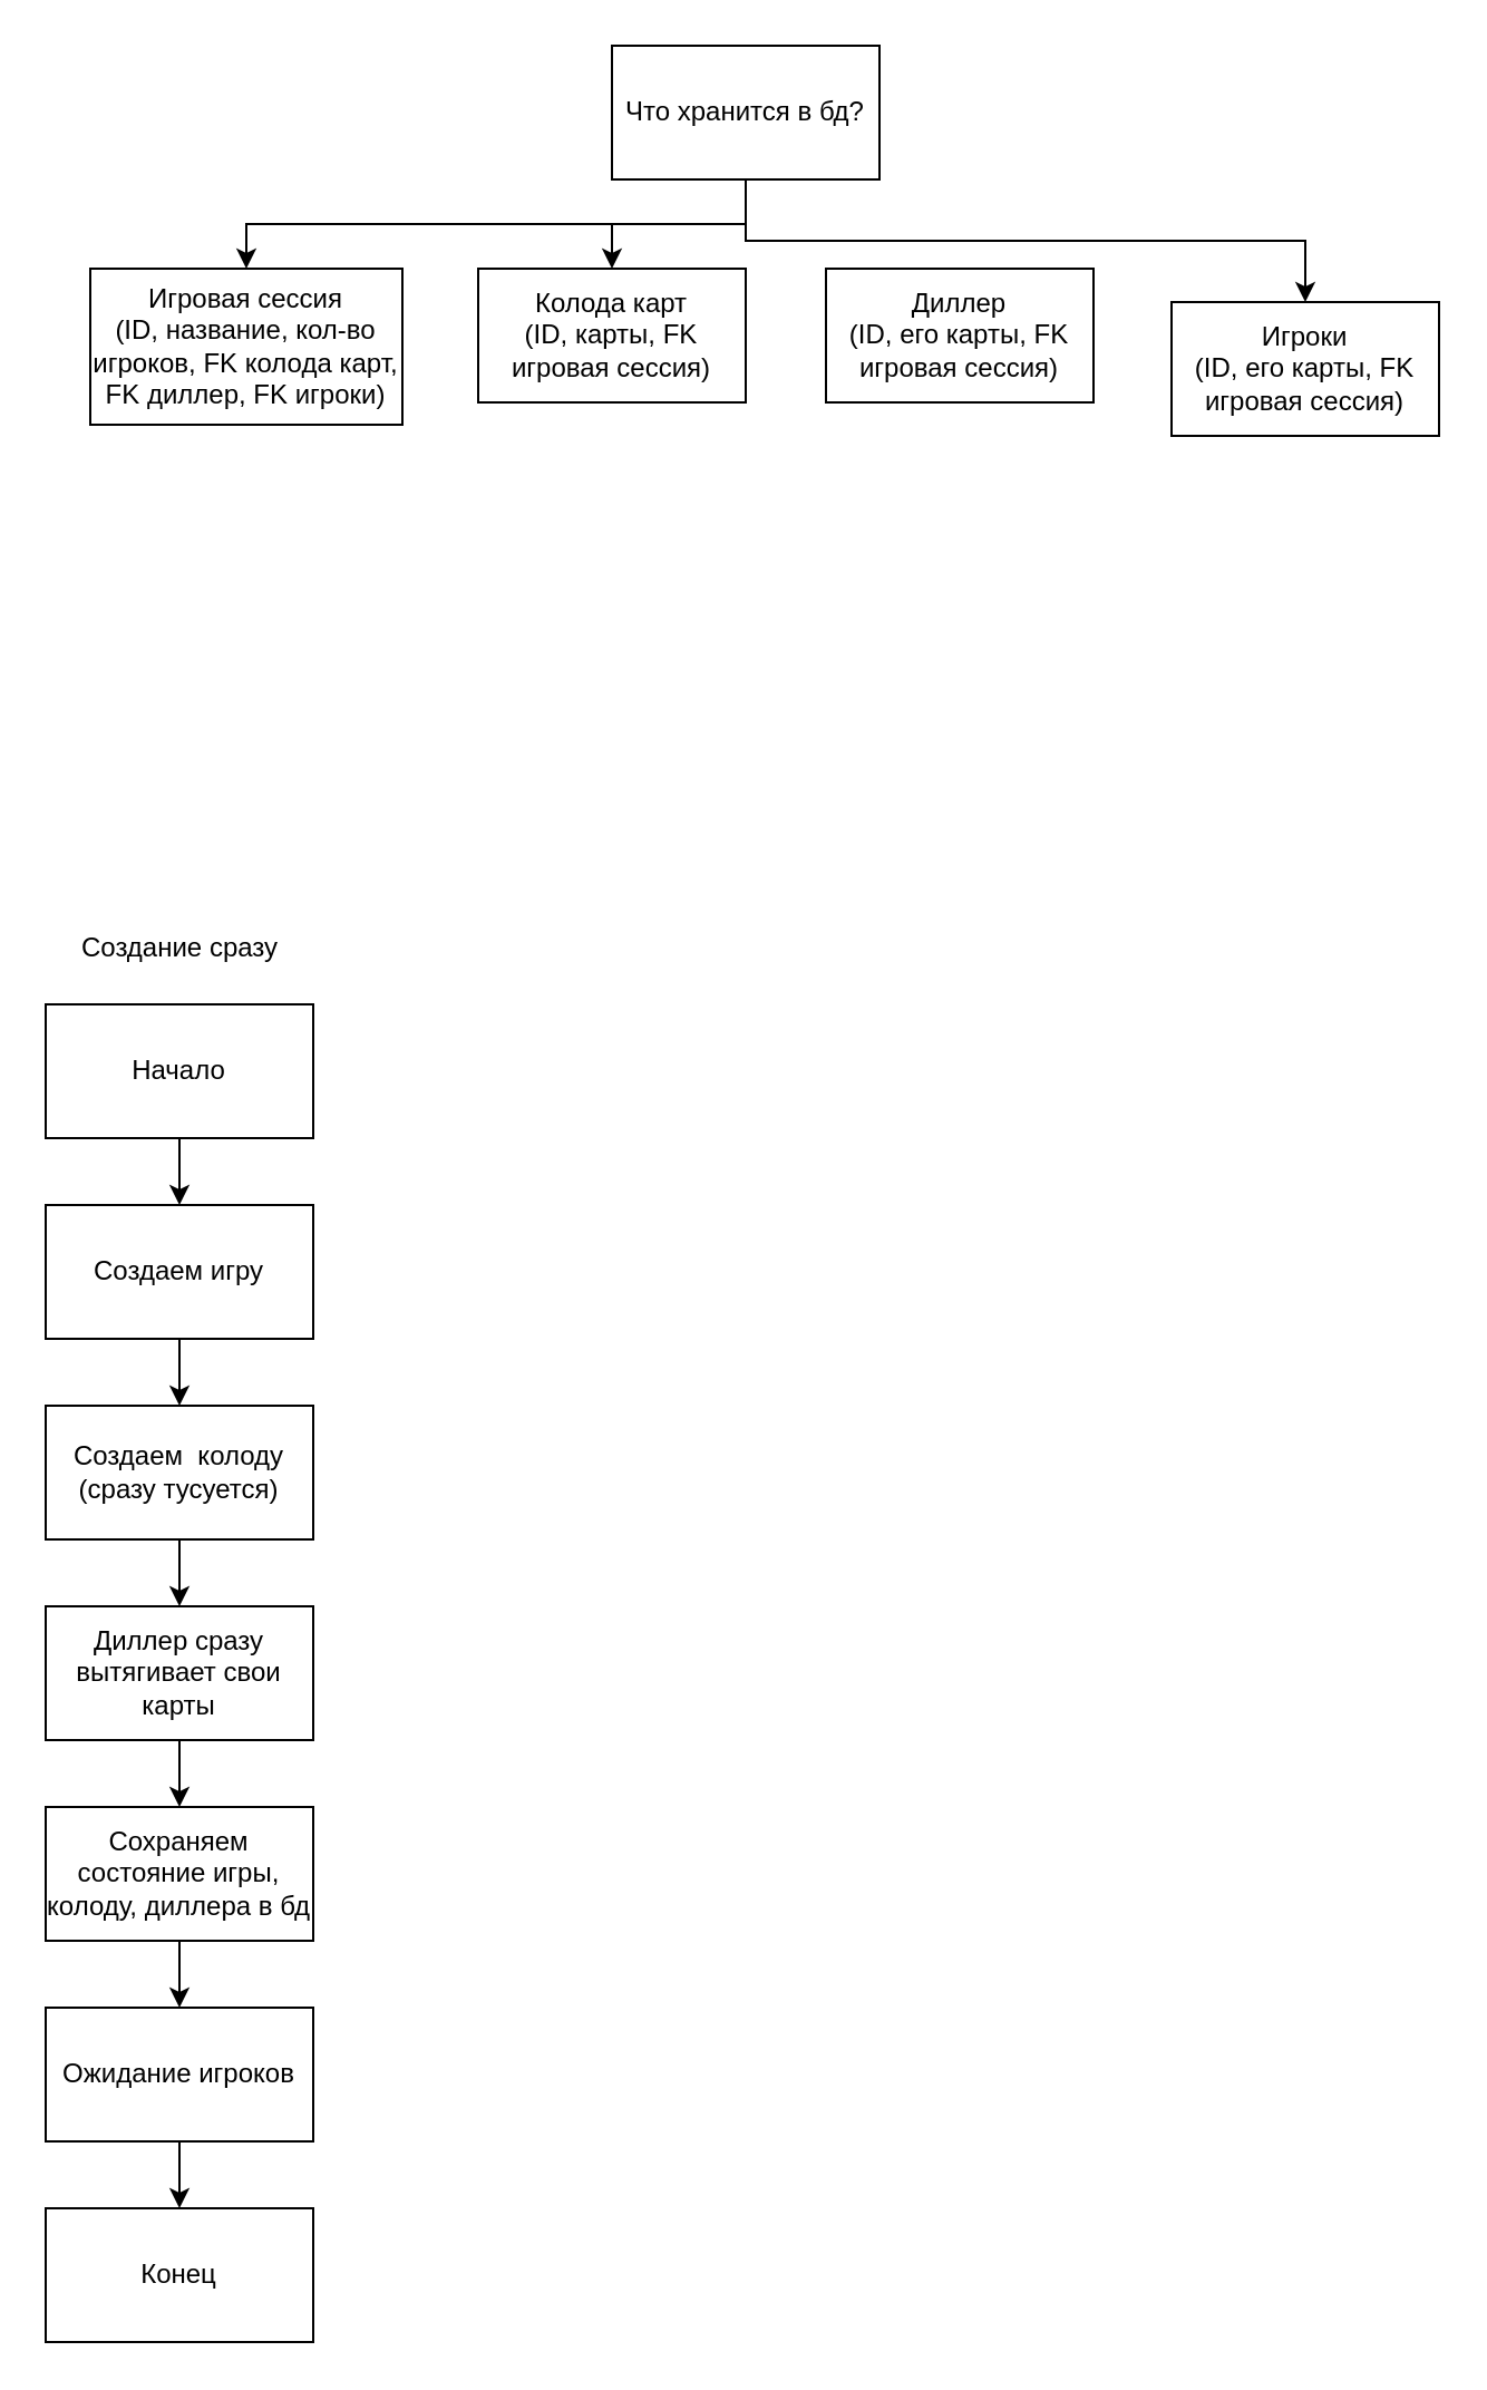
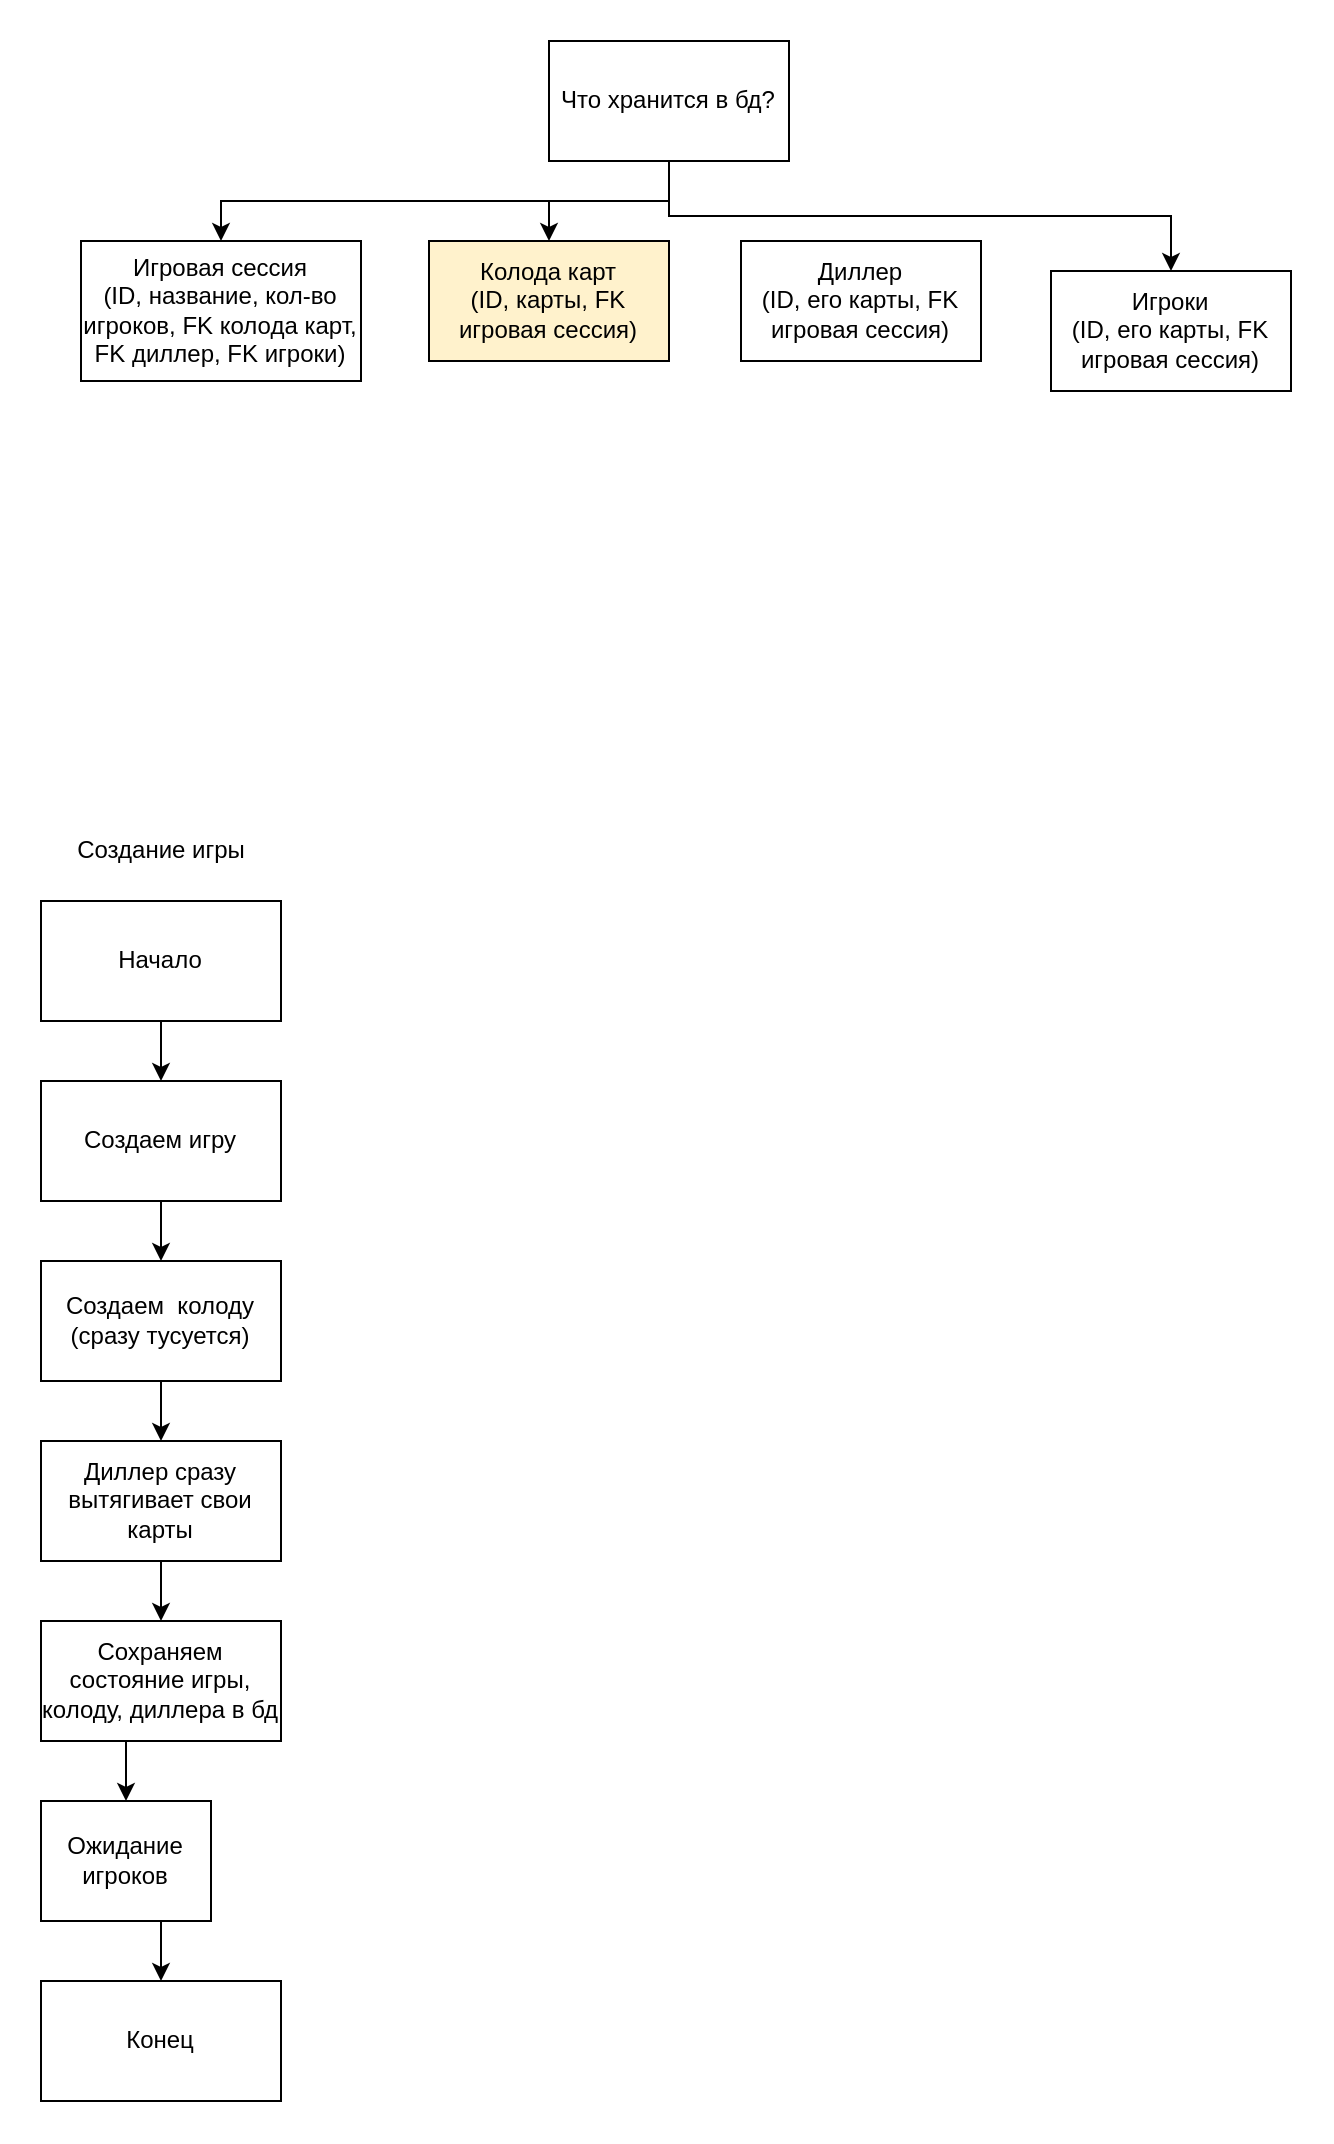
  <mxCell id="0" />
  <mxCell id="1" parent="0" />
  <mxCell id="2" style="edgeStyle=orthogonalEdgeStyle;rounded=0;orthogonalLoop=1;jettySize=auto;html=1;exitX=0.5;exitY=1;exitDx=0;exitDy=0;entryX=0.5;entryY=0;entryDx=0;entryDy=0;" edge="1" parent="1" source="3" target="6"><mxGeometry relative="1" as="geometry" /></mxCell>
  <mxCell id="3" value="Начало" style="rounded=0;whiteSpace=wrap;html=1;" vertex="1" parent="1"><mxGeometry x="20" y="450" width="120" height="60" as="geometry" /></mxCell>
- <mxCell id="4" value="Создание сразу" style="text;html=1;align=center;verticalAlign=middle;resizable=0;points=[];autosize=1;strokeColor=none;fillColor=none;" vertex="1" parent="1"><mxGeometry x="25" y="410" width="110" height="30" as="geometry" /></mxCell>
+ <mxCell id="4" value="Создание игры" style="text;html=1;align=center;verticalAlign=middle;resizable=0;points=[];autosize=1;strokeColor=none;fillColor=none;" vertex="1" parent="1"><mxGeometry x="25" y="410" width="110" height="30" as="geometry" /></mxCell>
  <mxCell id="5" style="edgeStyle=orthogonalEdgeStyle;rounded=0;orthogonalLoop=1;jettySize=auto;html=1;exitX=0.5;exitY=1;exitDx=0;exitDy=0;entryX=0.5;entryY=0;entryDx=0;entryDy=0;" edge="1" parent="1" source="6" target="8"><mxGeometry relative="1" as="geometry" /></mxCell>
  <mxCell id="6" value="Создаем игру" style="rounded=0;whiteSpace=wrap;html=1;" vertex="1" parent="1"><mxGeometry x="20" y="540" width="120" height="60" as="geometry" /></mxCell>
  <mxCell id="7" style="edgeStyle=orthogonalEdgeStyle;rounded=0;orthogonalLoop=1;jettySize=auto;html=1;exitX=0.5;exitY=1;exitDx=0;exitDy=0;entryX=0.5;entryY=0;entryDx=0;entryDy=0;" edge="1" parent="1" source="8" target="10"><mxGeometry relative="1" as="geometry" /></mxCell>
  <mxCell id="8" value="Создаем&amp;nbsp; колоду (сразу тусуется)" style="rounded=0;whiteSpace=wrap;html=1;" vertex="1" parent="1"><mxGeometry x="20" y="630" width="120" height="60" as="geometry" /></mxCell>
  <mxCell id="9" style="edgeStyle=orthogonalEdgeStyle;rounded=0;orthogonalLoop=1;jettySize=auto;html=1;exitX=0.5;exitY=1;exitDx=0;exitDy=0;entryX=0.5;entryY=0;entryDx=0;entryDy=0;" edge="1" parent="1" source="10" target="14"><mxGeometry relative="1" as="geometry" /></mxCell>
  <mxCell id="10" value="Диллер сразу вытягивает свои карты" style="rounded=0;whiteSpace=wrap;html=1;" vertex="1" parent="1"><mxGeometry x="20" y="720" width="120" height="60" as="geometry" /></mxCell>
  <mxCell id="11" style="edgeStyle=orthogonalEdgeStyle;rounded=0;orthogonalLoop=1;jettySize=auto;html=1;exitX=0.5;exitY=1;exitDx=0;exitDy=0;entryX=0.5;entryY=0;entryDx=0;entryDy=0;" edge="1" parent="1" source="12" target="15"><mxGeometry relative="1" as="geometry" /></mxCell>
- <mxCell id="12" value="Ожидание игроков" style="rounded=0;whiteSpace=wrap;html=1;" vertex="1" parent="1"><mxGeometry x="20" y="900" width="120" height="60" as="geometry" /></mxCell>
+ <mxCell id="12" value="Ожидание игроков" style="rounded=0;whiteSpace=wrap;html=1;" vertex="1" parent="1"><mxGeometry x="20" y="900" width="85" height="60" as="geometry" /></mxCell>
  <mxCell id="13" style="edgeStyle=orthogonalEdgeStyle;rounded=0;orthogonalLoop=1;jettySize=auto;html=1;exitX=0.5;exitY=1;exitDx=0;exitDy=0;entryX=0.5;entryY=0;entryDx=0;entryDy=0;" edge="1" parent="1" source="14" target="12"><mxGeometry relative="1" as="geometry" /></mxCell>
  <mxCell id="14" value="Сохраняем состояние игры, колоду, диллера в бд" style="rounded=0;whiteSpace=wrap;html=1;" vertex="1" parent="1"><mxGeometry x="20" y="810" width="120" height="60" as="geometry" /></mxCell>
  <mxCell id="15" value="Конец" style="rounded=0;whiteSpace=wrap;html=1;" vertex="1" parent="1"><mxGeometry x="20" y="990" width="120" height="60" as="geometry" /></mxCell>
  <mxCell id="16" style="edgeStyle=orthogonalEdgeStyle;rounded=0;orthogonalLoop=1;jettySize=auto;html=1;exitX=0.5;exitY=1;exitDx=0;exitDy=0;entryX=0.5;entryY=0;entryDx=0;entryDy=0;" edge="1" parent="1" source="19" target="20"><mxGeometry relative="1" as="geometry" /></mxCell>
  <mxCell id="17" style="edgeStyle=orthogonalEdgeStyle;rounded=0;orthogonalLoop=1;jettySize=auto;html=1;exitX=0.5;exitY=1;exitDx=0;exitDy=0;entryX=0.5;entryY=0;entryDx=0;entryDy=0;" edge="1" parent="1" source="19" target="21"><mxGeometry relative="1" as="geometry" /></mxCell>
  <mxCell id="18" style="edgeStyle=orthogonalEdgeStyle;rounded=0;orthogonalLoop=1;jettySize=auto;html=1;exitX=0.5;exitY=1;exitDx=0;exitDy=0;entryX=0.5;entryY=0;entryDx=0;entryDy=0;" edge="1" parent="1" source="19" target="23"><mxGeometry relative="1" as="geometry" /></mxCell>
  <mxCell id="19" value="Что хранится в бд?" style="rounded=0;whiteSpace=wrap;html=1;" vertex="1" parent="1"><mxGeometry x="274" y="20" width="120" height="60" as="geometry" /></mxCell>
  <mxCell id="20" value="Игровая сессия&lt;br&gt;(ID, название, кол-во игроков, FK колода карт, FK диллер, FK игроки)" style="rounded=0;whiteSpace=wrap;html=1;" vertex="1" parent="1"><mxGeometry x="40" y="120" width="140" height="70" as="geometry" /></mxCell>
- <mxCell id="21" value="Колода карт&lt;div&gt;(ID, карты, FK игровая сессия)&lt;/div&gt;" style="rounded=0;whiteSpace=wrap;html=1;" vertex="1" parent="1"><mxGeometry x="214" y="120" width="120" height="60" as="geometry" /></mxCell>
+ <mxCell id="21" value="Колода карт&lt;div&gt;(ID, карты, FK игровая сессия)&lt;/div&gt;" style="rounded=0;whiteSpace=wrap;html=1;fillColor=#fff2cc;" vertex="1" parent="1"><mxGeometry x="214" y="120" width="120" height="60" as="geometry" /></mxCell>
  <mxCell id="22" value="Диллер&lt;div&gt;(ID, его карты, FK игровая сессия)&lt;/div&gt;" style="rounded=0;whiteSpace=wrap;html=1;" vertex="1" parent="1"><mxGeometry x="370" y="120" width="120" height="60" as="geometry" /></mxCell>
  <mxCell id="23" value="Игроки&lt;div&gt;(ID, его карты, FK игровая сессия)&lt;/div&gt;" style="rounded=0;whiteSpace=wrap;html=1;" vertex="1" parent="1"><mxGeometry x="525" y="135" width="120" height="60" as="geometry" /></mxCell>
